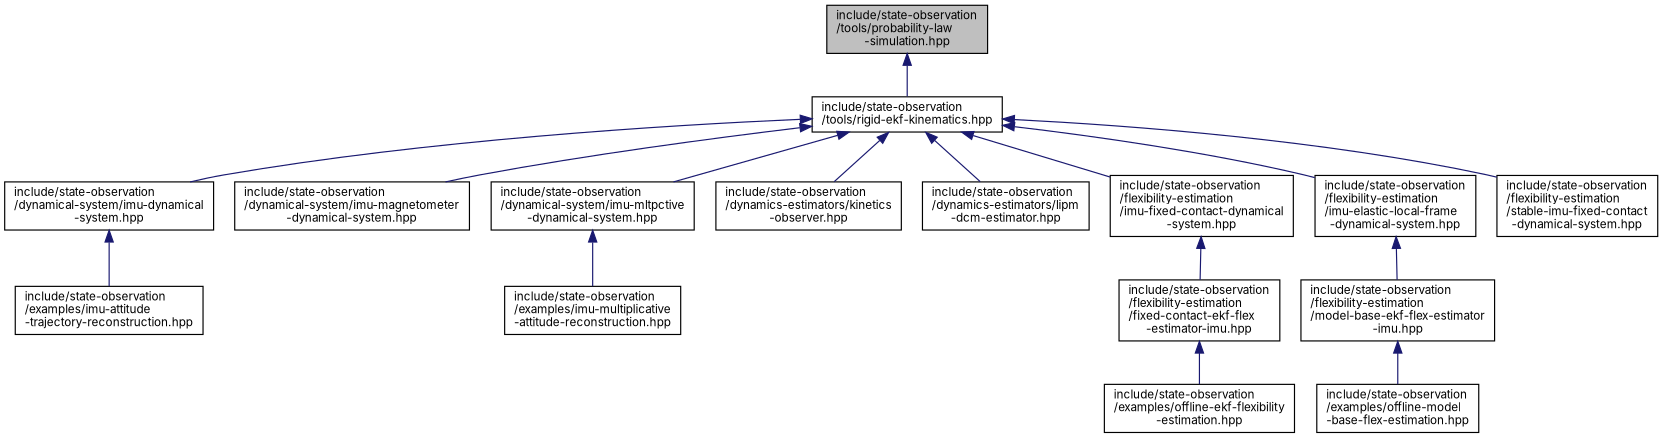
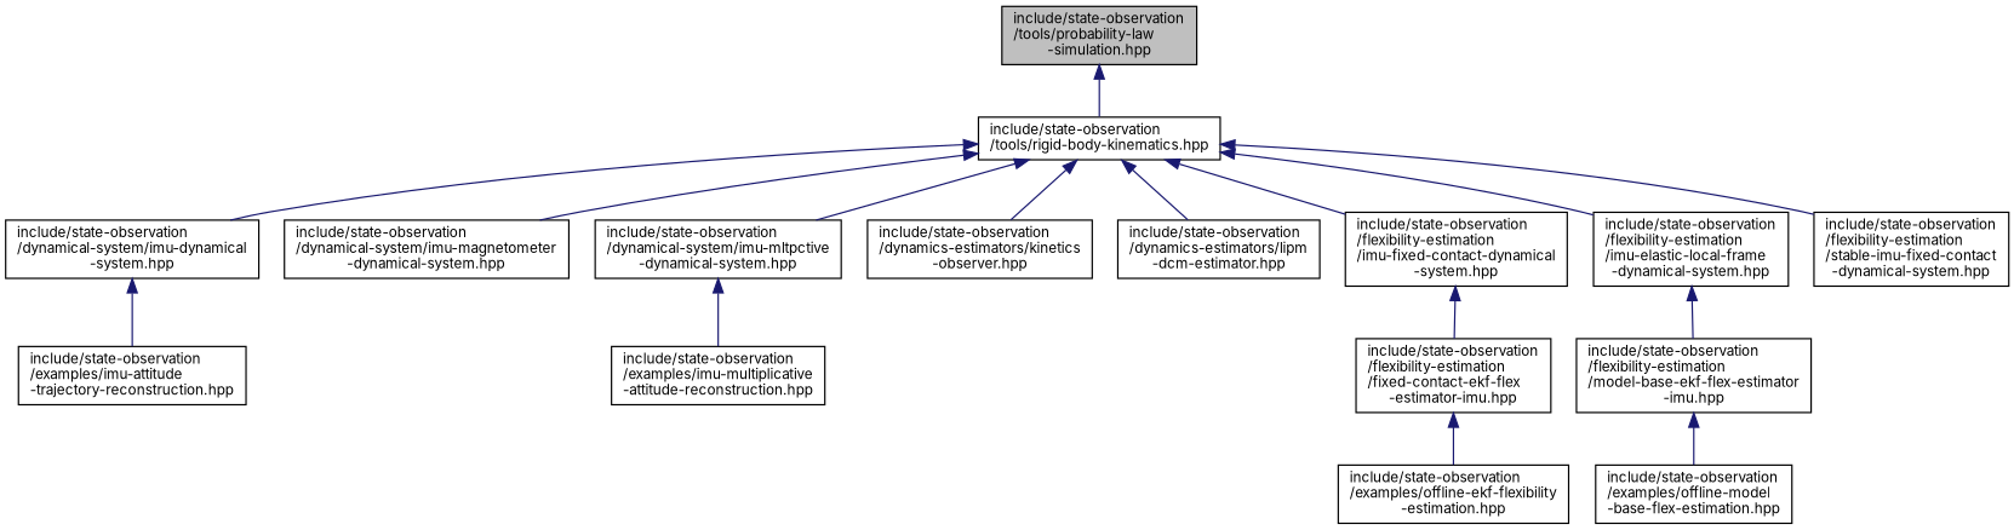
  digraph {
    fontname=Inter
    node [color=black fillcolor=white fontname=Inter fontsize=10 shape=record style=filled]
    edge [color=midnightblue dir=back fontname=Inter fontsize=10 labelfontname=Helvetica labelfontsize=10 style=solid]
    n1 [fillcolor=grey75 fontcolor=black height=0.2 label="include/state-observation\l/tools/probability-law\l-simulation.hpp" width=0.4]
-   n2 [height=0.2 label="include/state-observation\l/tools/rigid-ekf-kinematics.hpp" width=0.4]
+   n2 [height=0.2 label="include/state-observation\l/tools/rigid-body-kinematics.hpp" width=0.4]
    n3 [height=0.2 label="include/state-observation\l/dynamical-system/imu-dynamical\l-system.hpp" width=0.4]
    n4 [height=0.2 label="include/state-observation\l/dynamical-system/imu-magnetometer\l-dynamical-system.hpp" width=0.4]
    n5 [height=0.2 label="include/state-observation\l/dynamical-system/imu-mltpctive\l-dynamical-system.hpp" width=0.4]
    n6 [height=0.2 label="include/state-observation\l/dynamics-estimators/kinetics\l-observer.hpp" width=0.4]
    n7 [height=0.2 label="include/state-observation\l/dynamics-estimators/lipm\l-dcm-estimator.hpp" width=0.4]
    n8 [height=0.2 label="include/state-observation\l/flexibility-estimation\l/imu-fixed-contact-dynamical\l-system.hpp" width=0.4]
    n9 [height=0.2 label="include/state-observation\l/flexibility-estimation\l/imu-elastic-local-frame\l-dynamical-system.hpp" width=0.4]
    n10 [height=0.2 label="include/state-observation\l/flexibility-estimation\l/stable-imu-fixed-contact\l-dynamical-system.hpp" width=0.4]
    n11 [height=0.2 label="include/state-observation\l/examples/imu-attitude\l-trajectory-reconstruction.hpp" width=0.4]
    n12 [height=0.2 label="include/state-observation\l/examples/imu-multiplicative\l-attitude-reconstruction.hpp" width=0.4]
    n13 [height=0.2 label="include/state-observation\l/flexibility-estimation\l/fixed-contact-ekf-flex\l-estimator-imu.hpp" width=0.4]
    n14 [height=0.2 label="include/state-observation\l/examples/offline-ekf-flexibility\l-estimation.hpp" width=0.4]
    n15 [height=0.2 label="include/state-observation\l/flexibility-estimation\l/model-base-ekf-flex-estimator\l-imu.hpp" width=0.4]
    n16 [height=0.2 label="include/state-observation\l/examples/offline-model\l-base-flex-estimation.hpp" width=0.4]
    n1 -> n2
    n2 -> n3
    n2 -> n4
    n2 -> n5
    n2 -> n6
    n2 -> n7
    n2 -> n8
    n2 -> n9
    n2 -> n10
    n3 -> n11
    n5 -> n12
    n8 -> n13
    n9 -> n15
    n13 -> n14
    n15 -> n16
  }
